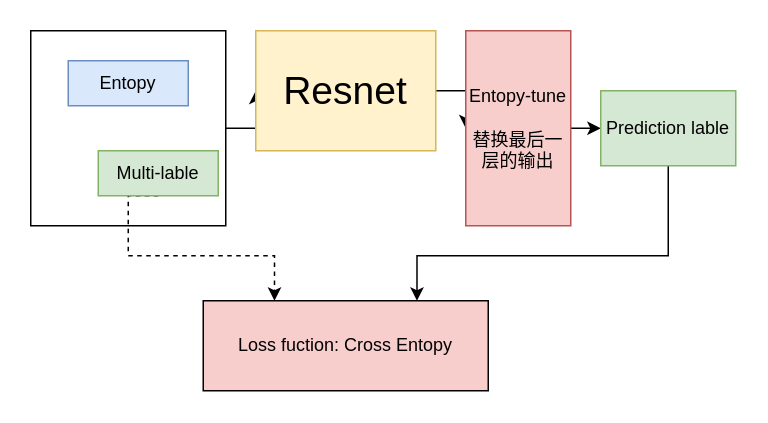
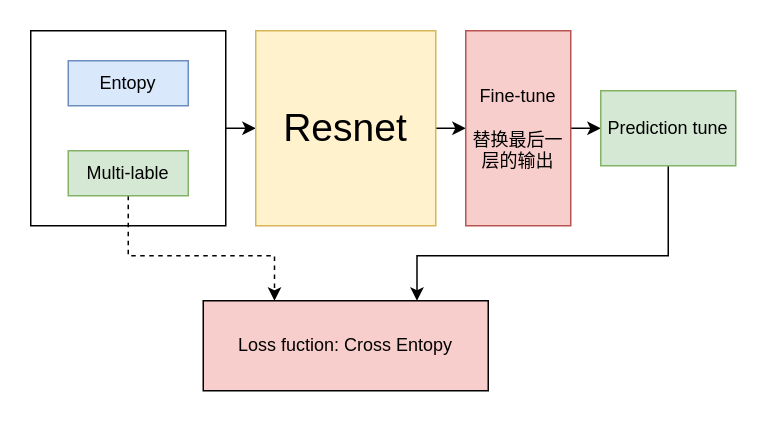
  <mxCell id="0" />
  <mxCell id="1" parent="0" />
  <mxCell id="2" style="edgeStyle=orthogonalEdgeStyle;rounded=0;orthogonalLoop=1;jettySize=auto;html=1;exitX=1;exitY=0.5;exitDx=0;exitDy=0;entryX=0;entryY=0.5;entryDx=0;entryDy=0;" edge="1" parent="1" source="3" target="8"><mxGeometry relative="1" as="geometry" /></mxCell>
  <mxCell id="3" value="" style="whiteSpace=wrap;html=1;" vertex="1" parent="1"><mxGeometry x="20" y="20" width="130" height="130" as="geometry" /></mxCell>
  <mxCell id="4" value="Entopy" style="whiteSpace=wrap;html=1;fillColor=#dae8fc;strokeColor=#6c8ebf;" vertex="1" parent="1"><mxGeometry x="45" y="40" width="80" height="30" as="geometry" /></mxCell>
  <mxCell id="5" style="edgeStyle=orthogonalEdgeStyle;rounded=0;orthogonalLoop=1;jettySize=auto;html=1;exitX=0.5;exitY=1;exitDx=0;exitDy=0;entryX=0.25;entryY=0;entryDx=0;entryDy=0;dashed=1;" edge="1" parent="1" source="6" target="13"><mxGeometry relative="1" as="geometry"><Array as="points"><mxPoint x="85" y="170" /><mxPoint x="183" y="170" /></Array></mxGeometry></mxCell>
- <mxCell id="6" value="Multi-lable" style="whiteSpace=wrap;html=1;fillColor=#d5e8d4;strokeColor=#82b366;" vertex="1" parent="1"><mxGeometry x="65" y="100" width="80" height="30" as="geometry" /></mxCell>
+ <mxCell id="6" value="Multi-lable" style="whiteSpace=wrap;html=1;fillColor=#d5e8d4;strokeColor=#82b366;" vertex="1" parent="1"><mxGeometry x="45" y="100" width="80" height="30" as="geometry" /></mxCell>
  <mxCell id="7" style="edgeStyle=orthogonalEdgeStyle;rounded=0;orthogonalLoop=1;jettySize=auto;html=1;exitX=1;exitY=0.5;exitDx=0;exitDy=0;entryX=0;entryY=0.5;entryDx=0;entryDy=0;" edge="1" parent="1" source="8" target="10"><mxGeometry relative="1" as="geometry" /></mxCell>
- <mxCell id="8" value="&lt;font style=&quot;font-size: 26px;&quot;&gt;Resnet&lt;/font&gt;" style="whiteSpace=wrap;html=1;fillColor=#fff2cc;strokeColor=#d6b656;" vertex="1" parent="1"><mxGeometry x="170" y="20" width="120" height="80" as="geometry" /></mxCell>
+ <mxCell id="8" value="&lt;font style=&quot;font-size: 26px;&quot;&gt;Resnet&lt;/font&gt;" style="whiteSpace=wrap;html=1;fillColor=#fff2cc;strokeColor=#d6b656;" vertex="1" parent="1"><mxGeometry x="170" y="20" width="120" height="130" as="geometry" /></mxCell>
  <mxCell id="9" style="edgeStyle=orthogonalEdgeStyle;rounded=0;orthogonalLoop=1;jettySize=auto;html=1;exitX=1;exitY=0.5;exitDx=0;exitDy=0;entryX=0;entryY=0.5;entryDx=0;entryDy=0;" edge="1" parent="1" source="10" target="12"><mxGeometry relative="1" as="geometry" /></mxCell>
- <mxCell id="10" value="Entopy-tune&lt;br&gt;&lt;br&gt;替换最后一层的输出" style="whiteSpace=wrap;html=1;fillColor=#f8cecc;strokeColor=#b85450;" vertex="1" parent="1"><mxGeometry x="310" y="20" width="70" height="130" as="geometry" /></mxCell>
+ <mxCell id="10" value="Fine-tune&lt;br&gt;&lt;br&gt;替换最后一层的输出" style="whiteSpace=wrap;html=1;fillColor=#f8cecc;strokeColor=#b85450;" vertex="1" parent="1"><mxGeometry x="310" y="20" width="70" height="130" as="geometry" /></mxCell>
  <mxCell id="11" style="edgeStyle=orthogonalEdgeStyle;rounded=0;orthogonalLoop=1;jettySize=auto;html=1;exitX=0.5;exitY=1;exitDx=0;exitDy=0;entryX=0.75;entryY=0;entryDx=0;entryDy=0;" edge="1" parent="1" source="12" target="13"><mxGeometry relative="1" as="geometry"><Array as="points"><mxPoint x="445" y="170" /><mxPoint x="278" y="170" /></Array></mxGeometry></mxCell>
- <mxCell id="12" value="Prediction lable" style="whiteSpace=wrap;html=1;fillColor=#d5e8d4;strokeColor=#82b366;" vertex="1" parent="1"><mxGeometry x="400" y="60" width="90" height="50" as="geometry" /></mxCell>
+ <mxCell id="12" value="Prediction tune" style="whiteSpace=wrap;html=1;fillColor=#d5e8d4;strokeColor=#82b366;" vertex="1" parent="1"><mxGeometry x="400" y="60" width="90" height="50" as="geometry" /></mxCell>
  <mxCell id="13" value="Loss fuction: Cross Entopy" style="whiteSpace=wrap;html=1;fillColor=#f8cecc;" vertex="1" parent="1"><mxGeometry x="135" y="200" width="190" height="60" as="geometry" /></mxCell>
